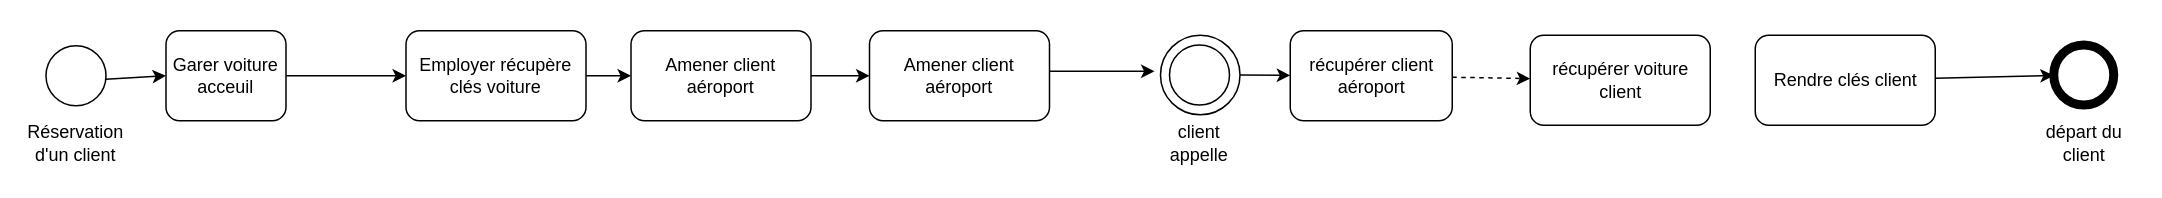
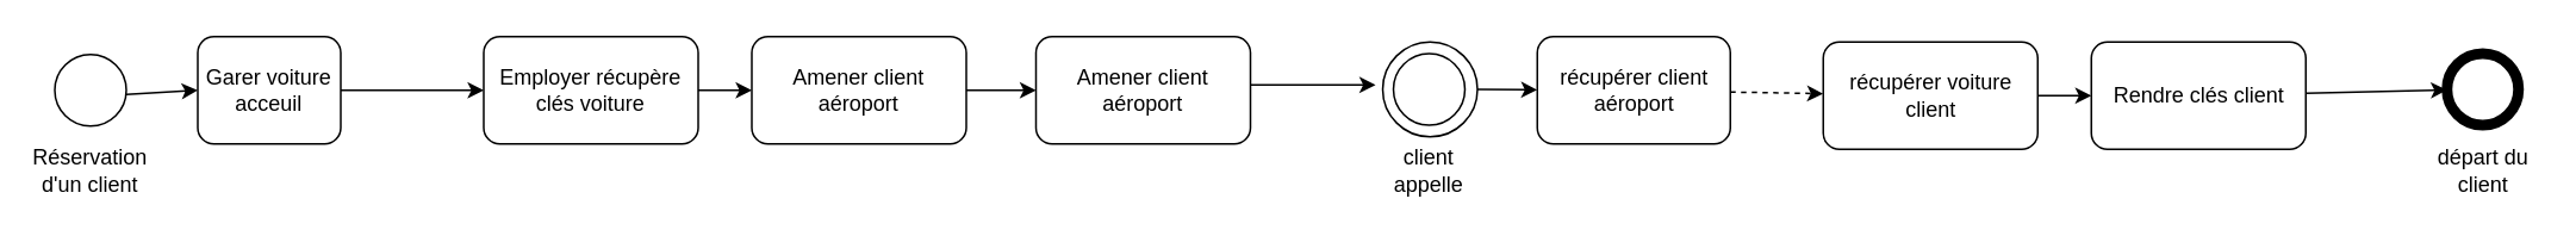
  <mxCell id="0" />
  <mxCell id="1" parent="0" />
  <mxCell id="2" style="edgeStyle=none;html=1;entryX=0;entryY=0.5;entryDx=0;entryDy=0;" parent="1" source="3" target="6" edge="1"><mxGeometry relative="1" as="geometry"><mxPoint x="140" y="50" as="targetPoint" /></mxGeometry></mxCell>
  <mxCell id="3" value="" style="ellipse;whiteSpace=wrap;html=1;aspect=fixed;strokeWidth=1;direction=south;" parent="1" vertex="1"><mxGeometry x="30" y="30" width="40" height="40" as="geometry" /></mxCell>
  <mxCell id="4" value="Réservation d'un client" style="text;strokeColor=none;align=center;fillColor=none;html=1;verticalAlign=middle;whiteSpace=wrap;rounded=0;strokeWidth=1;" parent="1" vertex="1"><mxGeometry x="20" y="80" width="60" height="30" as="geometry" /></mxCell>
  <mxCell id="5" value="" style="edgeStyle=none;html=1;" parent="1" source="6" target="8" edge="1"><mxGeometry relative="1" as="geometry" /></mxCell>
  <mxCell id="6" value="Garer voiture acceuil" style="rounded=1;whiteSpace=wrap;html=1;strokeWidth=1;" parent="1" vertex="1"><mxGeometry x="110" y="20" width="80" height="60" as="geometry" /></mxCell>
  <mxCell id="7" value="" style="edgeStyle=none;html=1;" parent="1" source="8" target="10" edge="1"><mxGeometry relative="1" as="geometry" /></mxCell>
  <mxCell id="8" value="Employer récupère clés voiture&lt;span style=&quot;color: rgba(0, 0, 0, 0); font-family: monospace; font-size: 0px; text-align: start;&quot;&gt;%3CmxGraphModel%3E%3Croot%3E%3CmxCell%20id%3D%220%22%2F%3E%3CmxCell%20id%3D%221%22%20parent%3D%220%22%2F%3E%3CmxCell%20id%3D%222%22%20value%3D%22Garer%20voiture%20acceuil%22%20style%3D%22rounded%3D1%3BwhiteSpace%3Dwrap%3Bhtml%3D1%3BstrokeWidth%3D1%3B%22%20vertex%3D%221%22%20parent%3D%221%22%3E%3CmxGeometry%20x%3D%22120%22%20y%3D%22270%22%20width%3D%22120%22%20height%3D%2260%22%20as%3D%22geometry%22%2F%3E%3C%2FmxCell%3E%3C%2Froot%3E%3C%2FmxGraphModel%3E&lt;/span&gt;" style="rounded=1;whiteSpace=wrap;html=1;strokeWidth=1;" parent="1" vertex="1"><mxGeometry x="270" y="20" width="120" height="60" as="geometry" /></mxCell>
  <mxCell id="9" value="" style="edgeStyle=none;html=1;" parent="1" source="10" target="11" edge="1"><mxGeometry relative="1" as="geometry" /></mxCell>
  <mxCell id="10" value="Amener client aéroport" style="rounded=1;whiteSpace=wrap;html=1;strokeWidth=1;" parent="1" vertex="1"><mxGeometry x="420" y="20" width="120" height="60" as="geometry" /></mxCell>
  <mxCell id="11" value="Amener client aéroport" style="rounded=1;whiteSpace=wrap;html=1;strokeWidth=1;" parent="1" vertex="1"><mxGeometry x="579" y="20" width="120" height="60" as="geometry" /></mxCell>
  <mxCell id="12" value="" style="ellipse;whiteSpace=wrap;html=1;aspect=fixed;strokeWidth=1;direction=south;" parent="1" vertex="1"><mxGeometry x="779" y="29.5" width="40" height="40" as="geometry" /></mxCell>
  <mxCell id="13" value="" style="edgeStyle=none;html=1;" parent="1" target="19" edge="1"><mxGeometry relative="1" as="geometry"><mxPoint x="948.5" y="50" as="sourcePoint" /></mxGeometry></mxCell>
  <mxCell id="14" value="" style="edgeStyle=none;html=1;" edge="1" parent="1" source="15" target="19"><mxGeometry relative="1" as="geometry" /></mxCell>
  <mxCell id="15" value="" style="ellipse;whiteSpace=wrap;html=1;aspect=fixed;strokeWidth=1;direction=south;fillColor=none;" parent="1" vertex="1"><mxGeometry x="773" y="23" width="53" height="53" as="geometry" /></mxCell>
  <mxCell id="16" value="client appelle" style="text;strokeColor=none;align=center;fillColor=none;html=1;verticalAlign=middle;whiteSpace=wrap;rounded=0;strokeWidth=1;" parent="1" vertex="1"><mxGeometry x="769" y="80" width="60" height="30" as="geometry" /></mxCell>
  <mxCell id="17" value="" style="endArrow=classic;html=1;" parent="1" edge="1"><mxGeometry width="50" height="50" relative="1" as="geometry"><mxPoint x="699" y="47" as="sourcePoint" /><mxPoint x="769" y="47" as="targetPoint" /></mxGeometry></mxCell>
  <mxCell id="18" value="" style="edgeStyle=none;html=1;dashed=1;" parent="1" source="19" target="21" edge="1"><mxGeometry relative="1" as="geometry" /></mxCell>
  <mxCell id="19" value="récupérer client aéroport" style="rounded=1;whiteSpace=wrap;html=1;strokeWidth=1;" parent="1" vertex="1"><mxGeometry x="859.5" y="20" width="108" height="60" as="geometry" /></mxCell>
+ <mxCell id="20" value="" style="edgeStyle=none;html=1;" parent="1" source="21" target="23" edge="1"><mxGeometry relative="1" as="geometry" /></mxCell>
  <mxCell id="21" value="récupérer voiture client" style="rounded=1;whiteSpace=wrap;html=1;strokeWidth=1;" parent="1" vertex="1"><mxGeometry x="1019.5" y="23" width="120" height="60" as="geometry" /></mxCell>
  <mxCell id="22" value="" style="edgeStyle=none;html=1;" parent="1" source="23" target="24" edge="1"><mxGeometry relative="1" as="geometry" /></mxCell>
  <mxCell id="23" value="Rendre clés client" style="rounded=1;whiteSpace=wrap;html=1;strokeWidth=1;" parent="1" vertex="1"><mxGeometry x="1169.5" y="23" width="120" height="60" as="geometry" /></mxCell>
  <mxCell id="24" value="" style="ellipse;whiteSpace=wrap;html=1;aspect=fixed;strokeWidth=6;direction=south;" parent="1" vertex="1"><mxGeometry x="1368.5" y="29.5" width="40" height="40" as="geometry" /></mxCell>
  <mxCell id="25" value="départ du client" style="text;strokeColor=none;align=center;fillColor=none;html=1;verticalAlign=middle;whiteSpace=wrap;rounded=0;strokeWidth=1;" parent="1" vertex="1"><mxGeometry x="1358.5" y="80" width="60" height="30" as="geometry" /></mxCell>
